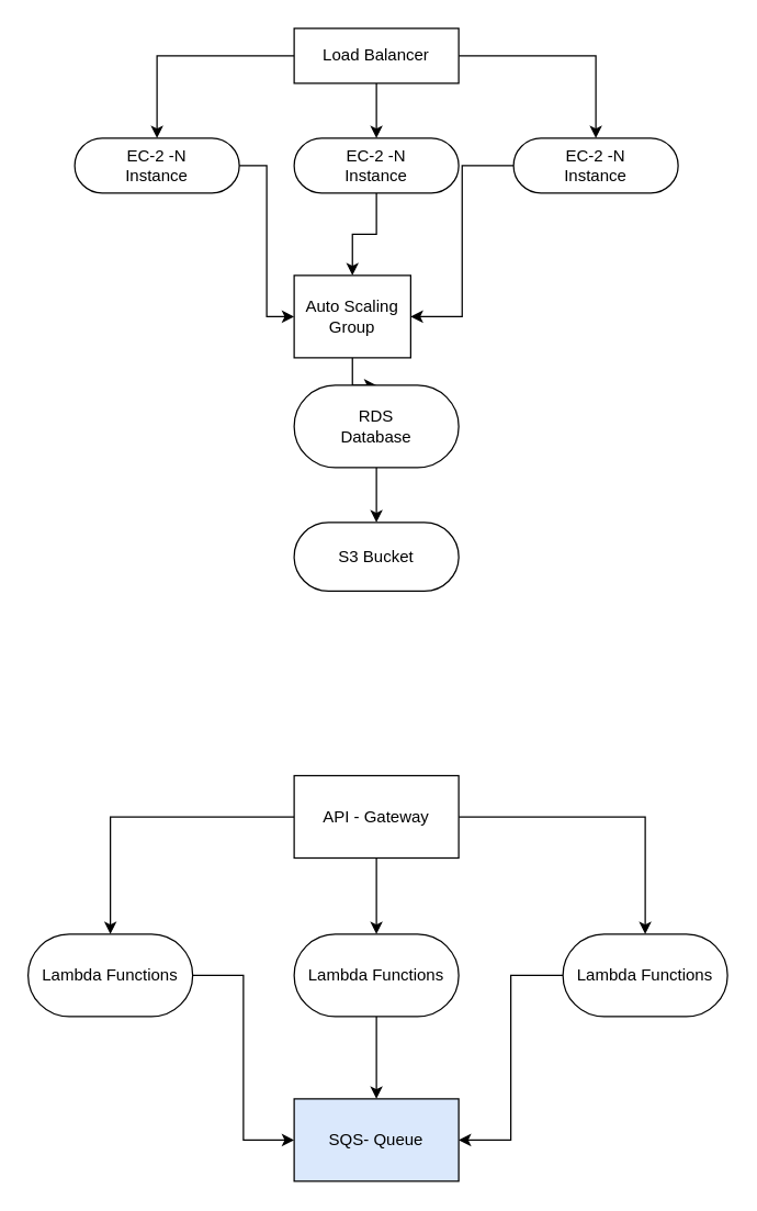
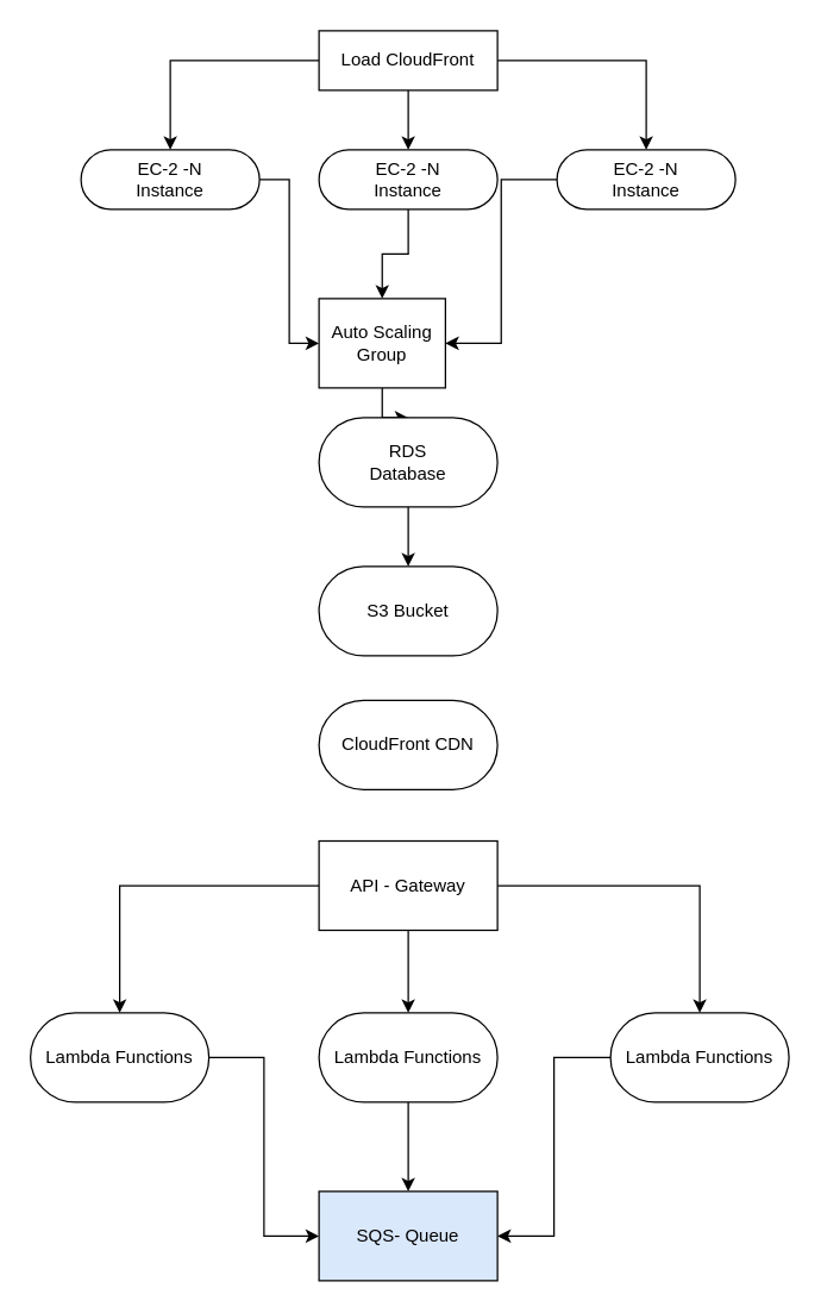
  <mxCell id="0" />
  <mxCell id="1" parent="0" />
  <mxCell id="2" style="edgeStyle=orthogonalEdgeStyle;rounded=0;orthogonalLoop=1;jettySize=auto;html=1;entryX=0.5;entryY=0;entryDx=0;entryDy=0;" edge="1" parent="1" source="5" target="7"><mxGeometry relative="1" as="geometry" /></mxCell>
  <mxCell id="3" style="edgeStyle=orthogonalEdgeStyle;rounded=0;orthogonalLoop=1;jettySize=auto;html=1;entryX=0.5;entryY=0;entryDx=0;entryDy=0;" edge="1" parent="1" source="5" target="9"><mxGeometry relative="1" as="geometry" /></mxCell>
  <mxCell id="4" style="edgeStyle=orthogonalEdgeStyle;rounded=0;orthogonalLoop=1;jettySize=auto;html=1;entryX=0.5;entryY=0;entryDx=0;entryDy=0;" edge="1" parent="1" source="5" target="11"><mxGeometry relative="1" as="geometry" /></mxCell>
- <mxCell id="5" value="Load Balancer" style="rounded=0;whiteSpace=wrap;html=1;" vertex="1" parent="1"><mxGeometry x="214" y="20" width="120" height="40" as="geometry" /></mxCell>
+ <mxCell id="5" value="Load CloudFront" style="rounded=0;whiteSpace=wrap;html=1;" vertex="1" parent="1"><mxGeometry x="214" y="20" width="120" height="40" as="geometry" /></mxCell>
  <mxCell id="6" style="edgeStyle=orthogonalEdgeStyle;rounded=0;orthogonalLoop=1;jettySize=auto;html=1;entryX=0.5;entryY=0;entryDx=0;entryDy=0;" edge="1" parent="1" source="7" target="13"><mxGeometry relative="1" as="geometry" /></mxCell>
  <mxCell id="7" value="EC-2 -N &lt;br&gt;Instance" style="rounded=1;whiteSpace=wrap;html=1;arcSize=50;" vertex="1" parent="1"><mxGeometry x="214" y="100" width="120" height="40" as="geometry" /></mxCell>
  <mxCell id="8" style="edgeStyle=orthogonalEdgeStyle;rounded=0;orthogonalLoop=1;jettySize=auto;html=1;entryX=1;entryY=0.5;entryDx=0;entryDy=0;" edge="1" parent="1" source="9" target="13"><mxGeometry relative="1" as="geometry" /></mxCell>
  <mxCell id="9" value="EC-2 -N &lt;br&gt;Instance" style="rounded=1;whiteSpace=wrap;html=1;arcSize=50;" vertex="1" parent="1"><mxGeometry x="374" y="100" width="120" height="40" as="geometry" /></mxCell>
  <mxCell id="10" style="edgeStyle=orthogonalEdgeStyle;rounded=0;orthogonalLoop=1;jettySize=auto;html=1;entryX=0;entryY=0.5;entryDx=0;entryDy=0;" edge="1" parent="1" source="11" target="13"><mxGeometry relative="1" as="geometry" /></mxCell>
  <mxCell id="11" value="EC-2 -N &lt;br&gt;Instance" style="rounded=1;whiteSpace=wrap;html=1;arcSize=50;" vertex="1" parent="1"><mxGeometry x="54" y="100" width="120" height="40" as="geometry" /></mxCell>
  <mxCell id="12" style="edgeStyle=orthogonalEdgeStyle;rounded=0;orthogonalLoop=1;jettySize=auto;html=1;entryX=0.5;entryY=0;entryDx=0;entryDy=0;" edge="1" parent="1" source="13" target="15"><mxGeometry relative="1" as="geometry" /></mxCell>
  <mxCell id="13" value="Auto Scaling&lt;br&gt;Group" style="whiteSpace=wrap;html=1;" vertex="1" parent="1"><mxGeometry x="214" y="200" width="85" height="60" as="geometry" /></mxCell>
  <mxCell id="14" style="edgeStyle=orthogonalEdgeStyle;rounded=0;orthogonalLoop=1;jettySize=auto;html=1;entryX=0.5;entryY=0;entryDx=0;entryDy=0;" edge="1" parent="1" source="15" target="16"><mxGeometry relative="1" as="geometry" /></mxCell>
  <mxCell id="15" value="RDS&lt;br&gt;Database" style="rounded=1;whiteSpace=wrap;html=1;arcSize=50;" vertex="1" parent="1"><mxGeometry x="214" y="280" width="120" height="60" as="geometry" /></mxCell>
- <mxCell id="16" value="S3 Bucket" style="rounded=1;whiteSpace=wrap;html=1;arcSize=50;" vertex="1" parent="1"><mxGeometry x="214" y="380" width="120" height="50" as="geometry" /></mxCell>
+ <mxCell id="16" value="S3 Bucket" style="rounded=1;whiteSpace=wrap;html=1;arcSize=50;" vertex="1" parent="1"><mxGeometry x="214" y="380" width="120" height="60" as="geometry" /></mxCell>
+ <mxCell id="17" value="CloudFront CDN" style="rounded=1;whiteSpace=wrap;html=1;arcSize=50;" vertex="1" parent="1"><mxGeometry x="214" y="470" width="120" height="60" as="geometry" /></mxCell>
  <mxCell id="18" style="edgeStyle=orthogonalEdgeStyle;rounded=0;orthogonalLoop=1;jettySize=auto;html=1;entryX=0.5;entryY=0;entryDx=0;entryDy=0;" edge="1" parent="1" source="21" target="25"><mxGeometry relative="1" as="geometry" /></mxCell>
  <mxCell id="19" style="edgeStyle=orthogonalEdgeStyle;rounded=0;orthogonalLoop=1;jettySize=auto;html=1;entryX=0.5;entryY=0;entryDx=0;entryDy=0;" edge="1" parent="1" source="21" target="23"><mxGeometry relative="1" as="geometry" /></mxCell>
  <mxCell id="20" style="edgeStyle=orthogonalEdgeStyle;rounded=0;orthogonalLoop=1;jettySize=auto;html=1;entryX=0.5;entryY=0;entryDx=0;entryDy=0;" edge="1" parent="1" source="21" target="27"><mxGeometry relative="1" as="geometry" /></mxCell>
  <mxCell id="21" value="API - Gateway" style="rounded=1;whiteSpace=wrap;html=1;arcSize=0;" vertex="1" parent="1"><mxGeometry x="214" y="564.5" width="120" height="60" as="geometry" /></mxCell>
  <mxCell id="22" style="edgeStyle=orthogonalEdgeStyle;rounded=0;orthogonalLoop=1;jettySize=auto;html=1;entryX=0;entryY=0.5;entryDx=0;entryDy=0;" edge="1" parent="1" source="23" target="28"><mxGeometry relative="1" as="geometry" /></mxCell>
  <mxCell id="23" value="Lambda Functions" style="rounded=1;whiteSpace=wrap;html=1;arcSize=50;" vertex="1" parent="1"><mxGeometry x="20" y="680" width="120" height="60" as="geometry" /></mxCell>
  <mxCell id="24" style="edgeStyle=orthogonalEdgeStyle;rounded=0;orthogonalLoop=1;jettySize=auto;html=1;entryX=0.5;entryY=0;entryDx=0;entryDy=0;" edge="1" parent="1" source="25" target="28"><mxGeometry relative="1" as="geometry" /></mxCell>
  <mxCell id="25" value="Lambda Functions" style="rounded=1;whiteSpace=wrap;html=1;arcSize=50;" vertex="1" parent="1"><mxGeometry x="214" y="680" width="120" height="60" as="geometry" /></mxCell>
  <mxCell id="26" style="edgeStyle=orthogonalEdgeStyle;rounded=0;orthogonalLoop=1;jettySize=auto;html=1;entryX=1;entryY=0.5;entryDx=0;entryDy=0;" edge="1" parent="1" source="27" target="28"><mxGeometry relative="1" as="geometry" /></mxCell>
  <mxCell id="27" value="Lambda Functions" style="rounded=1;whiteSpace=wrap;html=1;arcSize=50;" vertex="1" parent="1"><mxGeometry x="410" y="680" width="120" height="60" as="geometry" /></mxCell>
  <mxCell id="28" value="SQS- Queue" style="rounded=1;whiteSpace=wrap;html=1;arcSize=0;fillColor=#dae8fc;" vertex="1" parent="1"><mxGeometry x="214" y="800" width="120" height="60" as="geometry" /></mxCell>
